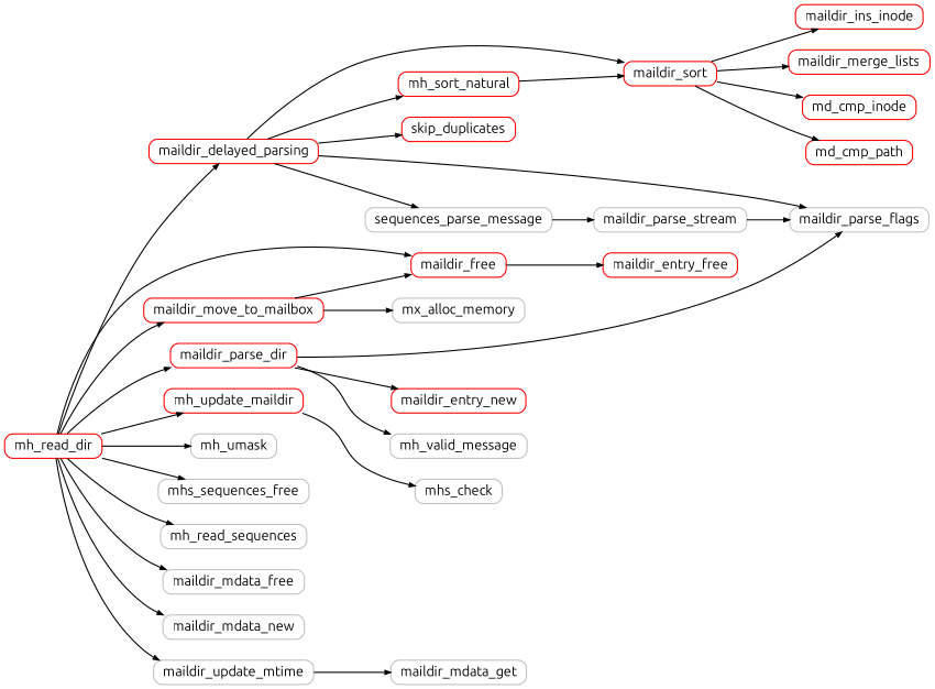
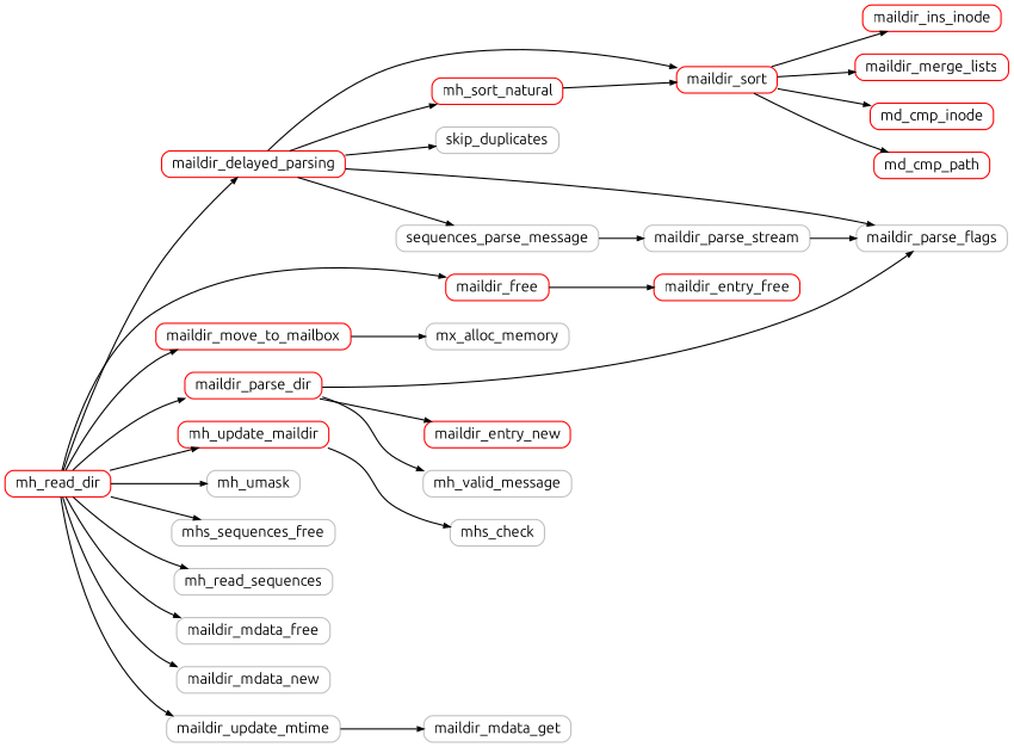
  digraph {
    fontname=Ubuntu
    rankdir=LR
    splines=true
    node [color="#ff0000" fontname=Ubuntu fontsize=12 penwidth=1.0 shape=box style=rounded]
    edge [arrowsize=0.5 color="#000000" fontname=Ubuntu penwidth=1.0]
    maildir_delayed_parsing [height=0.2]
    maildir_sort [height=0.2]
    mh_sort_natural [height=0.2]
-   skip_duplicates [height=0.2]
+   skip_duplicates [color="#c0c0c0" height=0.2]
    maildir_parse_flags [color="#c0c0c0" height=0.2]
    n6 [color="#c0c0c0" height=0.2 label=sequences_parse_message]
    n7 [height=0.2 label=maildir_ins_inode]
    maildir_merge_lists [height=0.2]
    md_cmp_inode [height=0.2]
    md_cmp_path [height=0.2]
    maildir_parse_stream [color="#c0c0c0" height=0.2]
    maildir_entry_free [height=0.2]
    maildir_entry_new [height=0.2]
    maildir_free [height=0.2]
    maildir_move_to_mailbox [height=0.2]
    mx_alloc_memory [color="#c0c0c0" height=0.2]
    maildir_parse_dir [height=0.2]
    mh_valid_message [color="#c0c0c0" height=0.2]
    mh_read_dir [height=0.2]
    mh_update_maildir [height=0.2]
    mh_umask [color="#c0c0c0" height=0.2]
    mhs_sequences_free [color="#c0c0c0" height=0.2]
    mh_read_sequences [color="#c0c0c0" height=0.2]
    maildir_mdata_free [color="#c0c0c0" height=0.2]
    maildir_mdata_new [color="#c0c0c0" height=0.2]
    maildir_update_mtime [color="#c0c0c0" height=0.2]
    mhs_check [color="#c0c0c0" height=0.2]
    maildir_mdata_get [color="#c0c0c0" height=0.2]
    maildir_delayed_parsing -> maildir_sort
    maildir_delayed_parsing -> mh_sort_natural
    maildir_delayed_parsing -> skip_duplicates
    maildir_delayed_parsing -> maildir_parse_flags
    maildir_delayed_parsing -> n6
    maildir_sort -> n7
    maildir_sort -> maildir_merge_lists
    maildir_sort -> md_cmp_inode
    maildir_sort -> md_cmp_path
    mh_sort_natural -> maildir_sort
    n6 -> maildir_parse_stream
    maildir_parse_stream -> maildir_parse_flags
    maildir_free -> maildir_entry_free
-   maildir_move_to_mailbox -> maildir_free
    maildir_move_to_mailbox -> mx_alloc_memory
    maildir_parse_dir -> maildir_parse_flags
    maildir_parse_dir -> maildir_entry_new
    maildir_parse_dir -> mh_valid_message
    mh_read_dir -> maildir_delayed_parsing
    mh_read_dir -> maildir_free
    mh_read_dir -> maildir_move_to_mailbox
    mh_read_dir -> maildir_parse_dir
    mh_read_dir -> mh_update_maildir
    mh_read_dir -> mh_umask
    mh_read_dir -> mhs_sequences_free
    mh_read_dir -> mh_read_sequences
    mh_read_dir -> maildir_mdata_free
    mh_read_dir -> maildir_mdata_new
    mh_read_dir -> maildir_update_mtime
    mh_update_maildir -> mhs_check
    maildir_update_mtime -> maildir_mdata_get
  }
